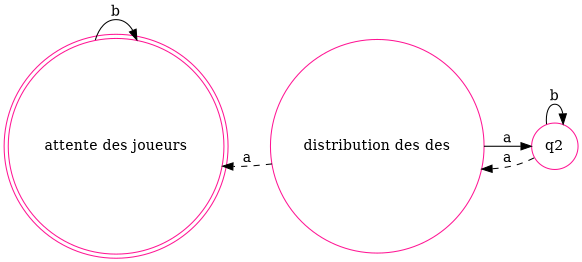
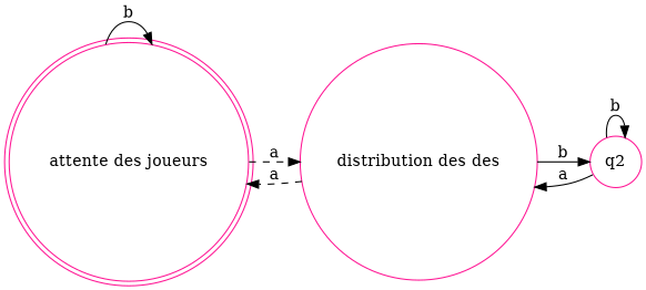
  digraph {
    rankdir=LR
    node [color=deeppink shape=circle]
    edge [style=solid]
    n1 [label="attente des joueurs" shape=doublecircle]
    n2 [label="distribution des des"]
    q2
    n1 -> n1 [label=b]
+   n1 -> n2 [label=a style=dashed]
    n2 -> n1 [label=a style=dashed]
-   n2 -> q2 [label=a]
-   q2 -> n2 [label=a style=dashed]
+   n2 -> q2 [label=b]
+   q2 -> n2 [label=a]
    q2 -> q2 [label=b]
  }
